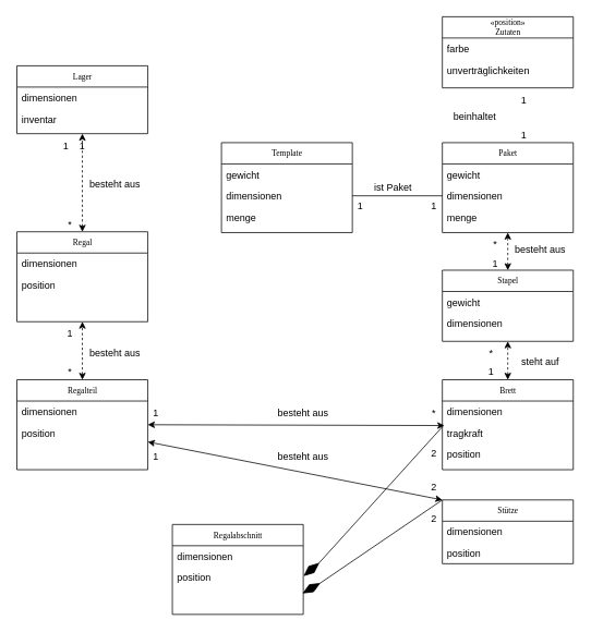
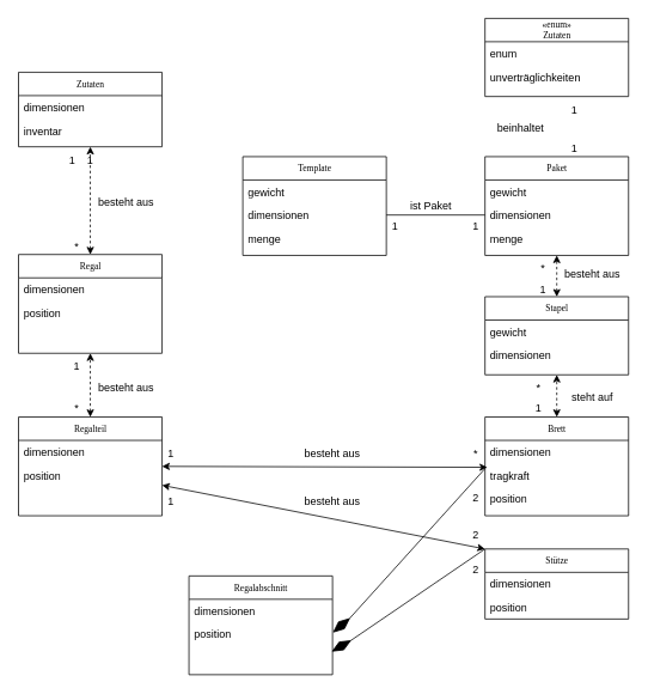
  <mxCell id="0" />
  <mxCell id="1" parent="0" />
  <mxCell id="2" value="Regal" style="swimlane;html=1;fontStyle=0;childLayout=stackLayout;horizontal=1;startSize=26;fillColor=none;horizontalStack=0;resizeParent=1;resizeLast=0;collapsible=1;marginBottom=0;swimlaneFillColor=#ffffff;rounded=0;shadow=0;comic=0;labelBackgroundColor=none;strokeWidth=1;fontFamily=Verdana;fontSize=10;align=center;" parent="1" vertex="1"><mxGeometry x="20" y="283" width="160" height="110" as="geometry" /></mxCell>
  <mxCell id="3" value="dimensionen" style="text;html=1;strokeColor=none;fillColor=none;align=left;verticalAlign=top;spacingLeft=4;spacingRight=4;whiteSpace=wrap;overflow=hidden;rotatable=0;points=[[0,0.5],[1,0.5]];portConstraint=eastwest;" parent="2" vertex="1"><mxGeometry y="26" width="160" height="26" as="geometry" /></mxCell>
  <mxCell id="4" value="position" style="text;html=1;strokeColor=none;fillColor=none;align=left;verticalAlign=top;spacingLeft=4;spacingRight=4;whiteSpace=wrap;overflow=hidden;rotatable=0;points=[[0,0.5],[1,0.5]];portConstraint=eastwest;" vertex="1" parent="2"><mxGeometry y="52" width="160" height="26" as="geometry" /></mxCell>
  <mxCell id="5" value="Paket" style="swimlane;html=1;fontStyle=0;childLayout=stackLayout;horizontal=1;startSize=26;fillColor=none;horizontalStack=0;resizeParent=1;resizeLast=0;collapsible=1;marginBottom=0;swimlaneFillColor=#ffffff;rounded=0;shadow=0;comic=0;labelBackgroundColor=none;strokeWidth=1;fontFamily=Verdana;fontSize=10;align=center;" parent="1" vertex="1"><mxGeometry x="540" y="174" width="160" height="110" as="geometry" /></mxCell>
  <mxCell id="6" value="gewicht" style="text;html=1;strokeColor=none;fillColor=none;align=left;verticalAlign=top;spacingLeft=4;spacingRight=4;whiteSpace=wrap;overflow=hidden;rotatable=0;points=[[0,0.5],[1,0.5]];portConstraint=eastwest;" parent="5" vertex="1"><mxGeometry y="26" width="160" height="26" as="geometry" /></mxCell>
  <mxCell id="7" value="dimensionen" style="text;html=1;strokeColor=none;fillColor=none;align=left;verticalAlign=top;spacingLeft=4;spacingRight=4;whiteSpace=wrap;overflow=hidden;rotatable=0;points=[[0,0.5],[1,0.5]];portConstraint=eastwest;" parent="5" vertex="1"><mxGeometry y="52" width="160" height="26" as="geometry" /></mxCell>
  <mxCell id="8" value="menge" style="text;html=1;strokeColor=none;fillColor=none;align=left;verticalAlign=top;spacingLeft=4;spacingRight=4;whiteSpace=wrap;overflow=hidden;rotatable=0;points=[[0,0.5],[1,0.5]];portConstraint=eastwest;" parent="5" vertex="1"><mxGeometry y="78" width="160" height="26" as="geometry" /></mxCell>
- <mxCell id="9" value="&lt;div&gt;«position» &lt;br&gt;&lt;/div&gt;&lt;div&gt;Zutaten&lt;/div&gt;" style="swimlane;html=1;fontStyle=0;childLayout=stackLayout;horizontal=1;startSize=26;fillColor=none;horizontalStack=0;resizeParent=1;resizeLast=0;collapsible=1;marginBottom=0;swimlaneFillColor=#ffffff;rounded=0;shadow=0;comic=0;labelBackgroundColor=none;strokeWidth=1;fontFamily=Verdana;fontSize=10;align=center;" parent="1" vertex="1"><mxGeometry x="540" y="20" width="160" height="87" as="geometry" /></mxCell>
- <mxCell id="10" value="farbe" style="text;html=1;strokeColor=none;fillColor=none;align=left;verticalAlign=top;spacingLeft=4;spacingRight=4;whiteSpace=wrap;overflow=hidden;rotatable=0;points=[[0,0.5],[1,0.5]];portConstraint=eastwest;" parent="9" vertex="1"><mxGeometry y="26" width="160" height="26" as="geometry" /></mxCell>
+ <mxCell id="9" value="&lt;div&gt;«enum» &lt;br&gt;&lt;/div&gt;&lt;div&gt;Zutaten&lt;/div&gt;" style="swimlane;html=1;fontStyle=0;childLayout=stackLayout;horizontal=1;startSize=26;fillColor=none;horizontalStack=0;resizeParent=1;resizeLast=0;collapsible=1;marginBottom=0;swimlaneFillColor=#ffffff;rounded=0;shadow=0;comic=0;labelBackgroundColor=none;strokeWidth=1;fontFamily=Verdana;fontSize=10;align=center;" parent="1" vertex="1"><mxGeometry x="540" y="20" width="160" height="87" as="geometry" /></mxCell>
+ <mxCell id="10" value="enum" style="text;html=1;strokeColor=none;fillColor=none;align=left;verticalAlign=top;spacingLeft=4;spacingRight=4;whiteSpace=wrap;overflow=hidden;rotatable=0;points=[[0,0.5],[1,0.5]];portConstraint=eastwest;" parent="9" vertex="1"><mxGeometry y="26" width="160" height="26" as="geometry" /></mxCell>
  <mxCell id="11" value="unverträglichkeiten" style="text;html=1;strokeColor=none;fillColor=none;align=left;verticalAlign=top;spacingLeft=4;spacingRight=4;whiteSpace=wrap;overflow=hidden;rotatable=0;points=[[0,0.5],[1,0.5]];portConstraint=eastwest;" vertex="1" parent="9"><mxGeometry y="52" width="160" height="26" as="geometry" /></mxCell>
  <mxCell id="12" value="Template" style="swimlane;html=1;fontStyle=0;childLayout=stackLayout;horizontal=1;startSize=26;fillColor=none;horizontalStack=0;resizeParent=1;resizeLast=0;collapsible=1;marginBottom=0;swimlaneFillColor=#ffffff;rounded=0;shadow=0;comic=0;labelBackgroundColor=none;strokeWidth=1;fontFamily=Verdana;fontSize=10;align=center;" parent="1" vertex="1"><mxGeometry x="270" y="174" width="160" height="110" as="geometry" /></mxCell>
  <mxCell id="13" value="gewicht" style="text;html=1;strokeColor=none;fillColor=none;align=left;verticalAlign=top;spacingLeft=4;spacingRight=4;whiteSpace=wrap;overflow=hidden;rotatable=0;points=[[0,0.5],[1,0.5]];portConstraint=eastwest;" parent="12" vertex="1"><mxGeometry y="26" width="160" height="26" as="geometry" /></mxCell>
  <mxCell id="14" value="dimensionen" style="text;html=1;strokeColor=none;fillColor=none;align=left;verticalAlign=top;spacingLeft=4;spacingRight=4;whiteSpace=wrap;overflow=hidden;rotatable=0;points=[[0,0.5],[1,0.5]];portConstraint=eastwest;" parent="12" vertex="1"><mxGeometry y="52" width="160" height="26" as="geometry" /></mxCell>
  <mxCell id="15" value="menge" style="text;html=1;strokeColor=none;fillColor=none;align=left;verticalAlign=top;spacingLeft=4;spacingRight=4;whiteSpace=wrap;overflow=hidden;rotatable=0;points=[[0,0.5],[1,0.5]];portConstraint=eastwest;" parent="12" vertex="1"><mxGeometry y="78" width="160" height="26" as="geometry" /></mxCell>
  <mxCell id="16" value="Stütze" style="swimlane;html=1;fontStyle=0;childLayout=stackLayout;horizontal=1;startSize=26;fillColor=none;horizontalStack=0;resizeParent=1;resizeLast=0;collapsible=1;marginBottom=0;swimlaneFillColor=#ffffff;rounded=0;shadow=0;comic=0;labelBackgroundColor=none;strokeWidth=1;fontFamily=Verdana;fontSize=10;align=center;" parent="1" vertex="1"><mxGeometry x="540" y="611" width="160" height="78" as="geometry" /></mxCell>
  <mxCell id="17" value="dimensionen" style="text;html=1;strokeColor=none;fillColor=none;align=left;verticalAlign=top;spacingLeft=4;spacingRight=4;whiteSpace=wrap;overflow=hidden;rotatable=0;points=[[0,0.5],[1,0.5]];portConstraint=eastwest;" parent="16" vertex="1"><mxGeometry y="26" width="160" height="26" as="geometry" /></mxCell>
  <mxCell id="18" value="position" style="text;html=1;strokeColor=none;fillColor=none;align=left;verticalAlign=top;spacingLeft=4;spacingRight=4;whiteSpace=wrap;overflow=hidden;rotatable=0;points=[[0,0.5],[1,0.5]];portConstraint=eastwest;" vertex="1" parent="16"><mxGeometry y="52" width="160" height="26" as="geometry" /></mxCell>
  <mxCell id="19" value="Brett" style="swimlane;html=1;fontStyle=0;childLayout=stackLayout;horizontal=1;startSize=26;fillColor=none;horizontalStack=0;resizeParent=1;resizeLast=0;collapsible=1;marginBottom=0;swimlaneFillColor=#ffffff;rounded=0;shadow=0;comic=0;labelBackgroundColor=none;strokeWidth=1;fontFamily=Verdana;fontSize=10;align=center;" parent="1" vertex="1"><mxGeometry x="540" y="464" width="160" height="110" as="geometry" /></mxCell>
  <mxCell id="20" value="dimensionen" style="text;html=1;strokeColor=none;fillColor=none;align=left;verticalAlign=top;spacingLeft=4;spacingRight=4;whiteSpace=wrap;overflow=hidden;rotatable=0;points=[[0,0.5],[1,0.5]];portConstraint=eastwest;" parent="19" vertex="1"><mxGeometry y="26" width="160" height="26" as="geometry" /></mxCell>
  <mxCell id="21" value="tragkraft" style="text;html=1;strokeColor=none;fillColor=none;align=left;verticalAlign=top;spacingLeft=4;spacingRight=4;whiteSpace=wrap;overflow=hidden;rotatable=0;points=[[0,0.5],[1,0.5]];portConstraint=eastwest;" parent="19" vertex="1"><mxGeometry y="52" width="160" height="26" as="geometry" /></mxCell>
  <mxCell id="22" value="position" style="text;html=1;strokeColor=none;fillColor=none;align=left;verticalAlign=top;spacingLeft=4;spacingRight=4;whiteSpace=wrap;overflow=hidden;rotatable=0;points=[[0,0.5],[1,0.5]];portConstraint=eastwest;" vertex="1" parent="19"><mxGeometry y="78" width="160" height="26" as="geometry" /></mxCell>
  <mxCell id="23" value="1" style="text;html=1;align=center;verticalAlign=middle;whiteSpace=wrap;rounded=0;" parent="1" vertex="1"><mxGeometry x="50" y="163" width="60" height="30" as="geometry" /></mxCell>
- <mxCell id="24" value="Lager" style="swimlane;html=1;fontStyle=0;childLayout=stackLayout;horizontal=1;startSize=26;fillColor=none;horizontalStack=0;resizeParent=1;resizeLast=0;collapsible=1;marginBottom=0;swimlaneFillColor=#ffffff;rounded=0;shadow=0;comic=0;labelBackgroundColor=none;strokeWidth=1;fontFamily=Verdana;fontSize=10;align=center;" parent="1" vertex="1"><mxGeometry x="20" y="80" width="160" height="83" as="geometry" /></mxCell>
+ <mxCell id="24" value="Zutaten" style="swimlane;html=1;fontStyle=0;childLayout=stackLayout;horizontal=1;startSize=26;fillColor=none;horizontalStack=0;resizeParent=1;resizeLast=0;collapsible=1;marginBottom=0;swimlaneFillColor=#ffffff;rounded=0;shadow=0;comic=0;labelBackgroundColor=none;strokeWidth=1;fontFamily=Verdana;fontSize=10;align=center;" parent="1" vertex="1"><mxGeometry x="20" y="80" width="160" height="83" as="geometry" /></mxCell>
  <mxCell id="25" value="dimensionen" style="text;html=1;strokeColor=none;fillColor=none;align=left;verticalAlign=top;spacingLeft=4;spacingRight=4;whiteSpace=wrap;overflow=hidden;rotatable=0;points=[[0,0.5],[1,0.5]];portConstraint=eastwest;" parent="24" vertex="1"><mxGeometry y="26" width="160" height="26" as="geometry" /></mxCell>
  <mxCell id="26" value="inventar" style="text;html=1;strokeColor=none;fillColor=none;align=left;verticalAlign=top;spacingLeft=4;spacingRight=4;whiteSpace=wrap;overflow=hidden;rotatable=0;points=[[0,0.5],[1,0.5]];portConstraint=eastwest;" parent="24" vertex="1"><mxGeometry y="52" width="160" height="26" as="geometry" /></mxCell>
  <mxCell id="27" value="besteht aus" style="text;html=1;align=center;verticalAlign=middle;whiteSpace=wrap;rounded=0;" parent="1" vertex="1"><mxGeometry x="100" y="210" width="80" height="30" as="geometry" /></mxCell>
  <mxCell id="28" value="1" style="text;html=1;align=center;verticalAlign=middle;whiteSpace=wrap;rounded=0;" parent="1" vertex="1"><mxGeometry x="70" y="163" width="60" height="30" as="geometry" /></mxCell>
  <mxCell id="29" value="*" style="text;html=1;align=center;verticalAlign=middle;whiteSpace=wrap;rounded=0;" parent="1" vertex="1"><mxGeometry x="60" y="260" width="50" height="30" as="geometry" /></mxCell>
  <mxCell id="30" value="" style="endArrow=classic;startArrow=classic;html=1;rounded=0;entryX=0.5;entryY=1;entryDx=0;entryDy=0;exitX=0.5;exitY=0;exitDx=0;exitDy=0;dashed=1;" edge="1" parent="1" source="2" target="24"><mxGeometry width="50" height="50" relative="1" as="geometry"><mxPoint x="270" y="320" as="sourcePoint" /><mxPoint x="320" y="270" as="targetPoint" /></mxGeometry></mxCell>
  <mxCell id="31" value="Regalteil" style="swimlane;html=1;fontStyle=0;childLayout=stackLayout;horizontal=1;startSize=26;fillColor=none;horizontalStack=0;resizeParent=1;resizeLast=0;collapsible=1;marginBottom=0;swimlaneFillColor=#ffffff;rounded=0;shadow=0;comic=0;labelBackgroundColor=none;strokeWidth=1;fontFamily=Verdana;fontSize=10;align=center;" vertex="1" parent="1"><mxGeometry x="20" y="464" width="160" height="110" as="geometry" /></mxCell>
  <mxCell id="32" value="dimensionen" style="text;html=1;strokeColor=none;fillColor=none;align=left;verticalAlign=top;spacingLeft=4;spacingRight=4;whiteSpace=wrap;overflow=hidden;rotatable=0;points=[[0,0.5],[1,0.5]];portConstraint=eastwest;" vertex="1" parent="31"><mxGeometry y="26" width="160" height="26" as="geometry" /></mxCell>
  <mxCell id="33" value="position" style="text;html=1;strokeColor=none;fillColor=none;align=left;verticalAlign=top;spacingLeft=4;spacingRight=4;whiteSpace=wrap;overflow=hidden;rotatable=0;points=[[0,0.5],[1,0.5]];portConstraint=eastwest;" vertex="1" parent="31"><mxGeometry y="52" width="160" height="26" as="geometry" /></mxCell>
  <mxCell id="34" value="Regalabschnitt" style="swimlane;html=1;fontStyle=0;childLayout=stackLayout;horizontal=1;startSize=26;fillColor=none;horizontalStack=0;resizeParent=1;resizeLast=0;collapsible=1;marginBottom=0;swimlaneFillColor=#ffffff;rounded=0;shadow=0;comic=0;labelBackgroundColor=none;strokeWidth=1;fontFamily=Verdana;fontSize=10;align=center;" vertex="1" parent="1"><mxGeometry x="210" y="641" width="160" height="110" as="geometry" /></mxCell>
  <mxCell id="35" value="dimensionen" style="text;html=1;strokeColor=none;fillColor=none;align=left;verticalAlign=top;spacingLeft=4;spacingRight=4;whiteSpace=wrap;overflow=hidden;rotatable=0;points=[[0,0.5],[1,0.5]];portConstraint=eastwest;" vertex="1" parent="34"><mxGeometry y="26" width="160" height="26" as="geometry" /></mxCell>
  <mxCell id="36" value="position" style="text;html=1;strokeColor=none;fillColor=none;align=left;verticalAlign=top;spacingLeft=4;spacingRight=4;whiteSpace=wrap;overflow=hidden;rotatable=0;points=[[0,0.5],[1,0.5]];portConstraint=eastwest;" vertex="1" parent="34"><mxGeometry y="52" width="160" height="26" as="geometry" /></mxCell>
  <mxCell id="37" value="" style="endArrow=classic;startArrow=classic;html=1;rounded=0;entryX=0.5;entryY=1;entryDx=0;entryDy=0;exitX=0.5;exitY=0;exitDx=0;exitDy=0;dashed=1;" edge="1" parent="1" source="31" target="2"><mxGeometry width="50" height="50" relative="1" as="geometry"><mxPoint x="100" y="470" as="sourcePoint" /><mxPoint x="99.17" y="410" as="targetPoint" /></mxGeometry></mxCell>
  <mxCell id="38" value="" style="endArrow=classic;startArrow=classic;html=1;rounded=0;exitX=1;exitY=0.5;exitDx=0;exitDy=0;entryX=0.75;entryY=1;entryDx=0;entryDy=0;" edge="1" parent="1" source="31" target="46"><mxGeometry width="50" height="50" relative="1" as="geometry"><mxPoint x="180" y="530" as="sourcePoint" /><mxPoint x="455" y="500" as="targetPoint" /></mxGeometry></mxCell>
  <mxCell id="39" value="beinhaltet" style="text;html=1;align=center;verticalAlign=middle;whiteSpace=wrap;rounded=0;" vertex="1" parent="1"><mxGeometry x="540" y="127" width="80" height="30" as="geometry" /></mxCell>
  <mxCell id="40" value="1" style="text;html=1;align=center;verticalAlign=middle;whiteSpace=wrap;rounded=0;" vertex="1" parent="1"><mxGeometry x="610" y="150" width="60" height="30" as="geometry" /></mxCell>
  <mxCell id="41" value="1" style="text;html=1;align=center;verticalAlign=middle;whiteSpace=wrap;rounded=0;" vertex="1" parent="1"><mxGeometry x="610" y="107" width="60" height="30" as="geometry" /></mxCell>
  <mxCell id="42" value="besteht aus" style="text;html=1;align=center;verticalAlign=middle;whiteSpace=wrap;rounded=0;" vertex="1" parent="1"><mxGeometry x="100" y="417" width="80" height="30" as="geometry" /></mxCell>
  <mxCell id="43" value="1" style="text;html=1;align=center;verticalAlign=middle;whiteSpace=wrap;rounded=0;" vertex="1" parent="1"><mxGeometry x="55" y="393" width="60" height="30" as="geometry" /></mxCell>
  <mxCell id="44" value="*" style="text;html=1;align=center;verticalAlign=middle;whiteSpace=wrap;rounded=0;" vertex="1" parent="1"><mxGeometry x="60" y="440" width="50" height="30" as="geometry" /></mxCell>
  <mxCell id="45" value="besteht aus" style="text;html=1;align=center;verticalAlign=middle;whiteSpace=wrap;rounded=0;" vertex="1" parent="1"><mxGeometry x="330" y="490" width="80" height="30" as="geometry" /></mxCell>
  <mxCell id="46" value="*" style="text;html=1;align=center;verticalAlign=middle;whiteSpace=wrap;rounded=0;" vertex="1" parent="1"><mxGeometry x="505" y="490" width="50" height="30" as="geometry" /></mxCell>
  <mxCell id="47" value="1" style="text;html=1;align=center;verticalAlign=middle;whiteSpace=wrap;rounded=0;" vertex="1" parent="1"><mxGeometry x="160" y="490" width="60" height="30" as="geometry" /></mxCell>
  <mxCell id="48" value="2" style="text;html=1;align=center;verticalAlign=middle;whiteSpace=wrap;rounded=0;" vertex="1" parent="1"><mxGeometry x="500" y="620" width="60" height="30" as="geometry" /></mxCell>
  <mxCell id="49" value="" style="endArrow=none;html=1;rounded=0;exitX=1;exitY=0.5;exitDx=0;exitDy=0;entryX=0;entryY=0.5;entryDx=0;entryDy=0;" edge="1" parent="1" source="14" target="7"><mxGeometry width="50" height="50" relative="1" as="geometry"><mxPoint x="460" y="307" as="sourcePoint" /><mxPoint x="510" y="257" as="targetPoint" /></mxGeometry></mxCell>
  <mxCell id="50" value="ist Paket" style="text;html=1;align=center;verticalAlign=middle;whiteSpace=wrap;rounded=0;" vertex="1" parent="1"><mxGeometry x="440" y="214" width="80" height="30" as="geometry" /></mxCell>
  <mxCell id="51" value="1" style="text;html=1;align=center;verticalAlign=middle;whiteSpace=wrap;rounded=0;" vertex="1" parent="1"><mxGeometry x="410" y="237" width="60" height="30" as="geometry" /></mxCell>
  <mxCell id="52" value="1" style="text;html=1;align=center;verticalAlign=middle;whiteSpace=wrap;rounded=0;" vertex="1" parent="1"><mxGeometry x="500" y="237" width="60" height="30" as="geometry" /></mxCell>
  <mxCell id="53" value="Stapel" style="swimlane;html=1;fontStyle=0;childLayout=stackLayout;horizontal=1;startSize=26;fillColor=none;horizontalStack=0;resizeParent=1;resizeLast=0;collapsible=1;marginBottom=0;swimlaneFillColor=#ffffff;rounded=0;shadow=0;comic=0;labelBackgroundColor=none;strokeWidth=1;fontFamily=Verdana;fontSize=10;align=center;" vertex="1" parent="1"><mxGeometry x="540" y="330" width="160" height="87" as="geometry" /></mxCell>
  <mxCell id="54" value="gewicht" style="text;html=1;strokeColor=none;fillColor=none;align=left;verticalAlign=top;spacingLeft=4;spacingRight=4;whiteSpace=wrap;overflow=hidden;rotatable=0;points=[[0,0.5],[1,0.5]];portConstraint=eastwest;" vertex="1" parent="53"><mxGeometry y="26" width="160" height="26" as="geometry" /></mxCell>
  <mxCell id="55" value="dimensionen" style="text;html=1;strokeColor=none;fillColor=none;align=left;verticalAlign=top;spacingLeft=4;spacingRight=4;whiteSpace=wrap;overflow=hidden;rotatable=0;points=[[0,0.5],[1,0.5]];portConstraint=eastwest;" vertex="1" parent="53"><mxGeometry y="52" width="160" height="26" as="geometry" /></mxCell>
  <mxCell id="56" value="" style="endArrow=classic;startArrow=classic;html=1;rounded=0;entryX=0.5;entryY=1;entryDx=0;entryDy=0;exitX=0.5;exitY=0;exitDx=0;exitDy=0;dashed=1;" edge="1" parent="1" source="19" target="53"><mxGeometry width="50" height="50" relative="1" as="geometry"><mxPoint x="480" y="390" as="sourcePoint" /><mxPoint x="530" y="340" as="targetPoint" /></mxGeometry></mxCell>
  <mxCell id="57" value="steht auf" style="text;html=1;align=center;verticalAlign=middle;whiteSpace=wrap;rounded=0;" vertex="1" parent="1"><mxGeometry x="620" y="427" width="80" height="30" as="geometry" /></mxCell>
  <mxCell id="58" value="1" style="text;html=1;align=center;verticalAlign=middle;whiteSpace=wrap;rounded=0;" vertex="1" parent="1"><mxGeometry x="570" y="440" width="60" height="30" as="geometry" /></mxCell>
  <mxCell id="59" value="*" style="text;html=1;align=center;verticalAlign=middle;whiteSpace=wrap;rounded=0;" vertex="1" parent="1"><mxGeometry x="575" y="417" width="50" height="30" as="geometry" /></mxCell>
  <mxCell id="60" value="" style="endArrow=classic;startArrow=classic;html=1;rounded=0;exitX=0.5;exitY=0;exitDx=0;exitDy=0;entryX=0.5;entryY=1;entryDx=0;entryDy=0;dashed=1;" edge="1" parent="1" source="53" target="5"><mxGeometry width="50" height="50" relative="1" as="geometry"><mxPoint x="520" y="420" as="sourcePoint" /><mxPoint x="570" y="370" as="targetPoint" /></mxGeometry></mxCell>
  <mxCell id="61" value="1" style="text;html=1;align=center;verticalAlign=middle;whiteSpace=wrap;rounded=0;" vertex="1" parent="1"><mxGeometry x="575" y="308" width="60" height="30" as="geometry" /></mxCell>
  <mxCell id="62" value="besteht aus" style="text;html=1;align=center;verticalAlign=middle;whiteSpace=wrap;rounded=0;" vertex="1" parent="1"><mxGeometry x="620" y="290" width="80" height="30" as="geometry" /></mxCell>
  <mxCell id="63" value="*" style="text;html=1;align=center;verticalAlign=middle;whiteSpace=wrap;rounded=0;" vertex="1" parent="1"><mxGeometry x="580" y="283" width="50" height="30" as="geometry" /></mxCell>
  <mxCell id="64" value="" style="endArrow=none;html=1;rounded=0;entryX=0.001;entryY=0.203;entryDx=0;entryDy=0;entryPerimeter=0;exitX=0.5;exitY=0;exitDx=0;exitDy=0;" edge="1" parent="1" source="66" target="21"><mxGeometry width="50" height="50" relative="1" as="geometry"><mxPoint x="470" y="574" as="sourcePoint" /><mxPoint x="520" y="524" as="targetPoint" /></mxGeometry></mxCell>
  <mxCell id="65" value="" style="endArrow=none;html=1;rounded=0;entryX=0;entryY=0;entryDx=0;entryDy=0;exitX=0.5;exitY=0;exitDx=0;exitDy=0;" edge="1" parent="1" source="67" target="16"><mxGeometry width="50" height="50" relative="1" as="geometry"><mxPoint x="430" y="580" as="sourcePoint" /><mxPoint x="550" y="531" as="targetPoint" /></mxGeometry></mxCell>
  <mxCell id="66" value="" style="rhombus;whiteSpace=wrap;html=1;fillColor=#000000;rotation=50;" vertex="1" parent="1"><mxGeometry x="375" y="684.5" width="10" height="23" as="geometry" /></mxCell>
  <mxCell id="67" value="" style="rhombus;whiteSpace=wrap;html=1;fillColor=#000000;rotation=60;" vertex="1" parent="1"><mxGeometry x="375" y="707.5" width="10" height="23" as="geometry" /></mxCell>
  <mxCell id="68" value="2" style="text;html=1;align=center;verticalAlign=middle;whiteSpace=wrap;rounded=0;" vertex="1" parent="1"><mxGeometry x="500" y="540" width="60" height="30" as="geometry" /></mxCell>
  <mxCell id="69" value="" style="endArrow=classic;startArrow=classic;html=1;rounded=0;exitX=1;exitY=0.5;exitDx=0;exitDy=0;entryX=0;entryY=0;entryDx=0;entryDy=0;" edge="1" parent="1" target="16"><mxGeometry width="50" height="50" relative="1" as="geometry"><mxPoint x="180" y="540" as="sourcePoint" /><mxPoint x="542" y="541" as="targetPoint" /></mxGeometry></mxCell>
  <mxCell id="70" value="besteht aus" style="text;html=1;align=center;verticalAlign=middle;whiteSpace=wrap;rounded=0;" vertex="1" parent="1"><mxGeometry x="330" y="544" width="80" height="30" as="geometry" /></mxCell>
  <mxCell id="71" value="1" style="text;html=1;align=center;verticalAlign=middle;whiteSpace=wrap;rounded=0;" vertex="1" parent="1"><mxGeometry x="160" y="544" width="60" height="30" as="geometry" /></mxCell>
  <mxCell id="72" value="2" style="text;html=1;align=center;verticalAlign=middle;whiteSpace=wrap;rounded=0;" vertex="1" parent="1"><mxGeometry x="500" y="581" width="60" height="30" as="geometry" /></mxCell>
